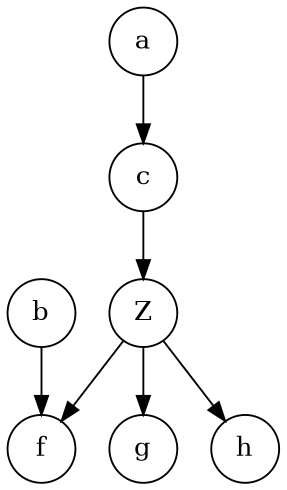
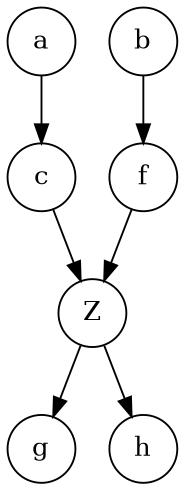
  digraph {
    node [regular=true]
    a
    c
    Z
    f
    g
    h
    b
    a -> c
    c -> Z
-   Z -> f
+   f -> Z
    Z -> g
    Z -> h
    b -> f
  }
